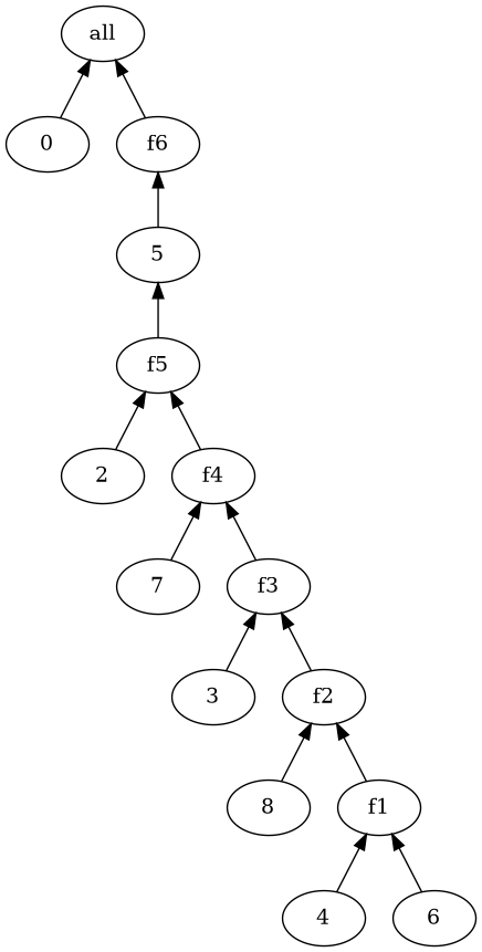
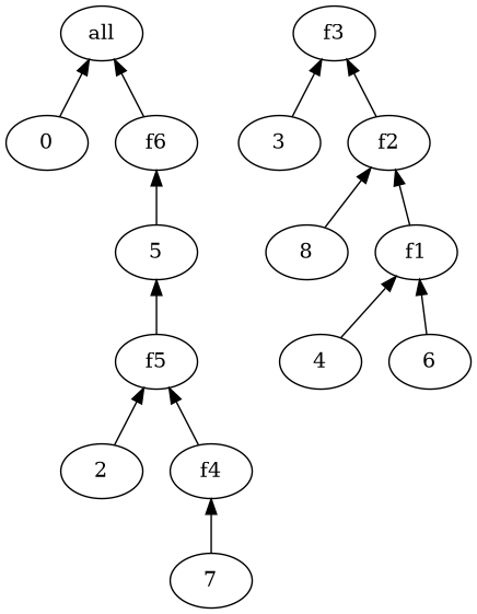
  digraph {
    edge [dir=back]
    all
    0
    f6
    5
    f5
    2
    f4
    7
    f3
    3
    f2
    n12 [label=8]
    f1
    4
    6
    all -> 0
    all -> f6
    f6 -> 5
    5 -> f5
    f5 -> 2
    f5 -> f4
    f4 -> 7
-   f4 -> f3
    f3 -> 3
    f3 -> f2
    f2 -> n12
    f2 -> f1
    f1 -> 4
    f1 -> 6
  }
